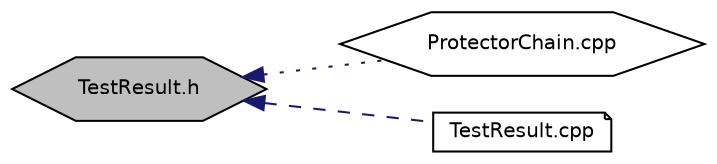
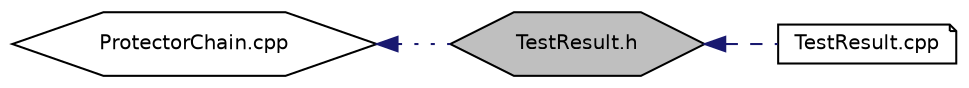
  digraph {
    rankdir=LR
    node [color=black fillcolor=white fontname=Helvetica fontsize=10 shape=hexagon style=filled]
    edge [color=midnightblue dir=back fontname=Helvetica fontsize=10 labelfontname=Helvetica labelfontsize=10]
    n1 [fillcolor=grey75 fontcolor=black height=0.2 label="TestResult.h" width=0.4]
    n2 [height=0.2 label="ProtectorChain.cpp" width=0.4]
    n3 [height=0.2 label="TestResult.cpp" shape=note width=0.4]
-   n1 -> n2 [style=dotted]
+   n2 -> n1 [style=dotted]
    n1 -> n3 [style=dashed]
  }
